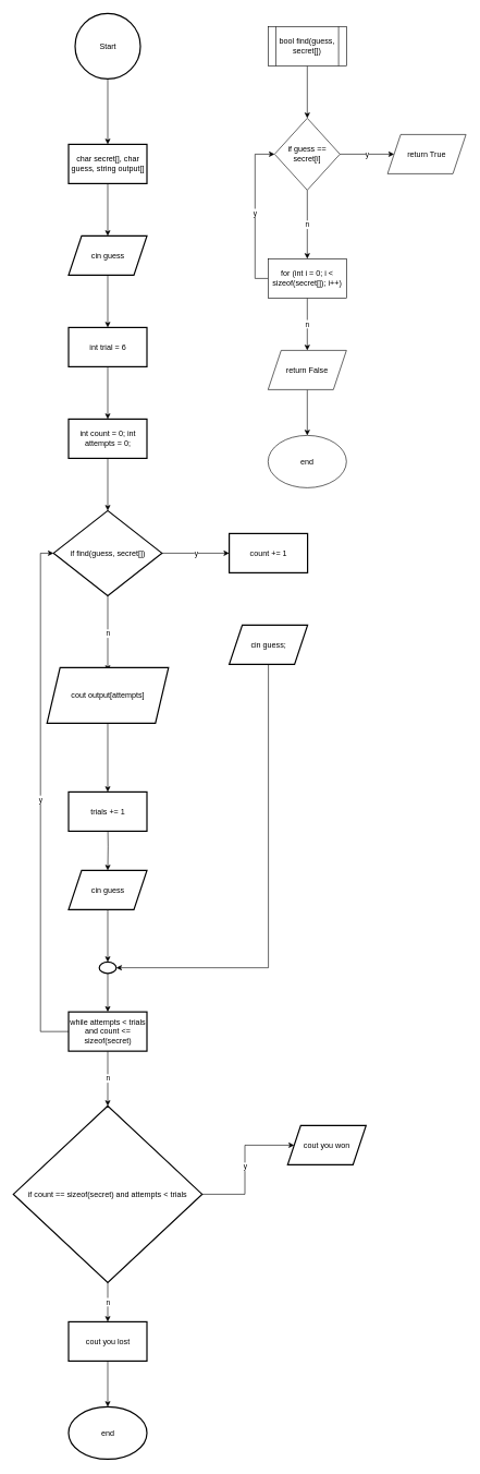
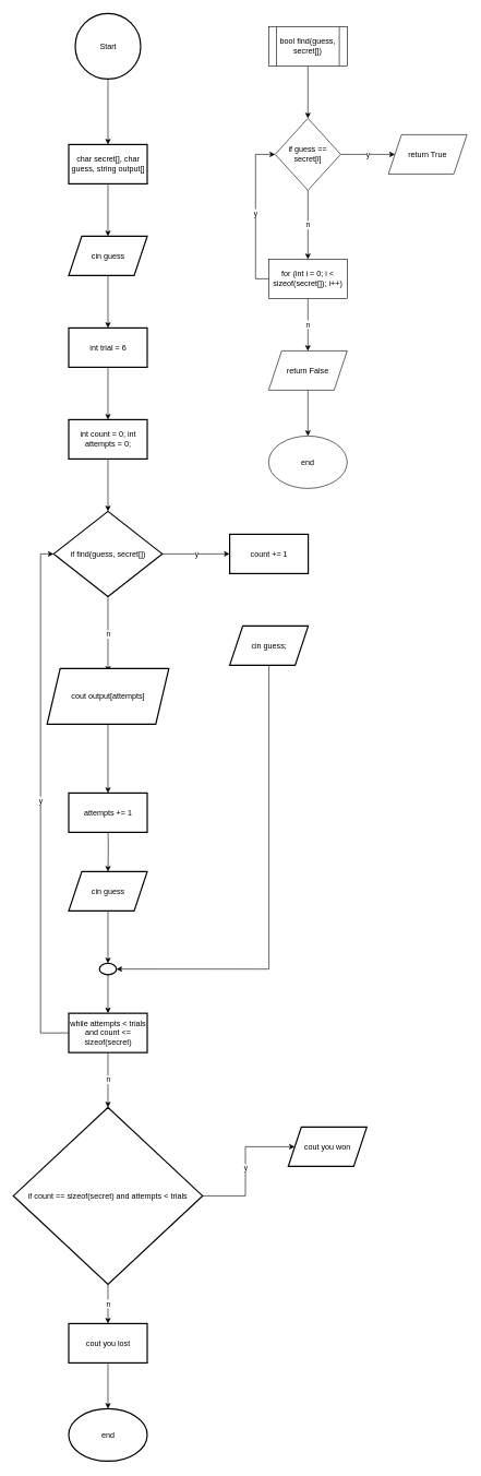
  <mxCell id="0" />
  <mxCell id="1" parent="0" />
  <mxCell id="2" value="" style="edgeStyle=orthogonalEdgeStyle;rounded=0;orthogonalLoop=1;jettySize=auto;html=1;" edge="1" parent="1" source="3" target="5"><mxGeometry relative="1" as="geometry" /></mxCell>
  <mxCell id="3" value="Start" style="strokeWidth=2;html=1;shape=mxgraph.flowchart.start_2;whiteSpace=wrap;" vertex="1" parent="1"><mxGeometry x="114.5" width="100" height="100" as="geometry" y="20" /></mxCell>
  <mxCell id="4" value="" style="edgeStyle=orthogonalEdgeStyle;rounded=0;orthogonalLoop=1;jettySize=auto;html=1;" edge="1" parent="1" source="5" target="7"><mxGeometry relative="1" as="geometry" /></mxCell>
  <mxCell id="5" value="char secret[], char guess, string output[]" style="whiteSpace=wrap;html=1;strokeWidth=2;" vertex="1" parent="1"><mxGeometry x="104.5" y="220" width="120" height="60" as="geometry" /></mxCell>
  <mxCell id="6" value="" style="edgeStyle=orthogonalEdgeStyle;rounded=0;orthogonalLoop=1;jettySize=auto;html=1;" edge="1" parent="1" source="7" target="9"><mxGeometry relative="1" as="geometry" /></mxCell>
  <mxCell id="7" value="cin guess" style="shape=parallelogram;perimeter=parallelogramPerimeter;whiteSpace=wrap;html=1;fixedSize=1;strokeWidth=2;" vertex="1" parent="1"><mxGeometry x="104.5" y="360" width="120" height="60" as="geometry" /></mxCell>
  <mxCell id="8" value="" style="edgeStyle=orthogonalEdgeStyle;rounded=0;orthogonalLoop=1;jettySize=auto;html=1;" edge="1" parent="1" source="9" target="11"><mxGeometry relative="1" as="geometry" /></mxCell>
  <mxCell id="9" value="int trial = 6" style="whiteSpace=wrap;html=1;strokeWidth=2;" vertex="1" parent="1"><mxGeometry x="104.5" y="500" width="120" height="60" as="geometry" /></mxCell>
  <mxCell id="10" value="" style="edgeStyle=orthogonalEdgeStyle;rounded=0;orthogonalLoop=1;jettySize=auto;html=1;" edge="1" parent="1" source="11" target="14"><mxGeometry relative="1" as="geometry" /></mxCell>
  <mxCell id="11" value="int count = 0; int attempts = 0;" style="whiteSpace=wrap;html=1;strokeWidth=2;" vertex="1" parent="1"><mxGeometry x="104.5" y="640" width="120" height="60" as="geometry" /></mxCell>
  <mxCell id="12" value="&lt;div&gt;y&lt;/div&gt;" style="edgeStyle=orthogonalEdgeStyle;rounded=0;orthogonalLoop=1;jettySize=auto;html=1;" edge="1" parent="1" source="14" target="15"><mxGeometry relative="1" as="geometry" /></mxCell>
  <mxCell id="13" value="n" style="edgeStyle=orthogonalEdgeStyle;rounded=0;orthogonalLoop=1;jettySize=auto;html=1;" edge="1" parent="1" source="14"><mxGeometry relative="1" as="geometry"><mxPoint x="164.5" y="1025" as="targetPoint" /></mxGeometry></mxCell>
  <mxCell id="14" value="if find(guess, secret[])" style="rhombus;whiteSpace=wrap;html=1;strokeWidth=2;" vertex="1" parent="1"><mxGeometry x="81.5" y="780" width="166" height="130" as="geometry" /></mxCell>
  <mxCell id="15" value="count += 1" style="whiteSpace=wrap;html=1;strokeWidth=2;" vertex="1" parent="1"><mxGeometry x="350.5" y="815" width="120" height="60" as="geometry" /></mxCell>
  <mxCell id="16" style="edgeStyle=orthogonalEdgeStyle;rounded=0;orthogonalLoop=1;jettySize=auto;html=1;exitX=0.5;exitY=1;exitDx=0;exitDy=0;entryX=1;entryY=0.5;entryDx=0;entryDy=0;" edge="1" parent="1" source="17" target="23"><mxGeometry relative="1" as="geometry" /></mxCell>
  <mxCell id="17" value="cin guess;" style="shape=parallelogram;perimeter=parallelogramPerimeter;whiteSpace=wrap;html=1;fixedSize=1;strokeWidth=2;" vertex="1" parent="1"><mxGeometry x="350.5" y="955" width="120" height="60" as="geometry" /></mxCell>
  <mxCell id="18" value="" style="edgeStyle=orthogonalEdgeStyle;rounded=0;orthogonalLoop=1;jettySize=auto;html=1;exitX=0.5;exitY=1;exitDx=0;exitDy=0;entryX=0.5;entryY=0;entryDx=0;entryDy=0;" edge="1" parent="1" source="28" target="27"><mxGeometry relative="1" as="geometry"><mxPoint x="163.5" y="1110" as="sourcePoint" /><mxPoint x="163.5" y="1195" as="targetPoint" /></mxGeometry></mxCell>
  <mxCell id="19" value="" style="edgeStyle=orthogonalEdgeStyle;rounded=0;orthogonalLoop=1;jettySize=auto;html=1;" edge="1" parent="1" target="21"><mxGeometry relative="1" as="geometry"><mxPoint x="164.5" y="1255" as="sourcePoint" /></mxGeometry></mxCell>
  <mxCell id="20" value="" style="edgeStyle=orthogonalEdgeStyle;rounded=0;orthogonalLoop=1;jettySize=auto;html=1;" edge="1" parent="1" source="21" target="23"><mxGeometry relative="1" as="geometry" /></mxCell>
  <mxCell id="21" value="cin guess" style="shape=parallelogram;perimeter=parallelogramPerimeter;whiteSpace=wrap;html=1;fixedSize=1;strokeWidth=2;" vertex="1" parent="1"><mxGeometry x="104.5" y="1330" width="120" height="60" as="geometry" /></mxCell>
  <mxCell id="22" value="" style="edgeStyle=orthogonalEdgeStyle;rounded=0;orthogonalLoop=1;jettySize=auto;html=1;" edge="1" parent="1" source="23" target="26"><mxGeometry relative="1" as="geometry" /></mxCell>
  <mxCell id="23" value="" style="ellipse;whiteSpace=wrap;html=1;strokeWidth=2;" vertex="1" parent="1"><mxGeometry x="151.5" y="1470" width="26" height="17.5" as="geometry" /></mxCell>
  <mxCell id="24" value="y" style="edgeStyle=orthogonalEdgeStyle;rounded=0;orthogonalLoop=1;jettySize=auto;html=1;exitX=0;exitY=0.5;exitDx=0;exitDy=0;entryX=0;entryY=0.5;entryDx=0;entryDy=0;" edge="1" parent="1" source="26" target="14"><mxGeometry relative="1" as="geometry" /></mxCell>
  <mxCell id="25" value="n" style="edgeStyle=orthogonalEdgeStyle;rounded=0;orthogonalLoop=1;jettySize=auto;html=1;" edge="1" parent="1" source="26" target="31"><mxGeometry relative="1" as="geometry" /></mxCell>
  <mxCell id="26" value="while attempts &amp;lt; trials and count &amp;lt;= sizeof(secret)" style="whiteSpace=wrap;html=1;strokeWidth=2;" vertex="1" parent="1"><mxGeometry x="104.5" y="1546.25" width="120" height="60" as="geometry" /></mxCell>
- <mxCell id="27" value="trials += 1" style="whiteSpace=wrap;html=1;strokeWidth=2;" vertex="1" parent="1"><mxGeometry x="104.5" y="1210" width="120" height="60" as="geometry" /></mxCell>
+ <mxCell id="27" value="attempts += 1" style="whiteSpace=wrap;html=1;strokeWidth=2;" vertex="1" parent="1"><mxGeometry x="104.5" y="1210" width="120" height="60" as="geometry" /></mxCell>
  <mxCell id="28" value="cout output[attempts]" style="shape=parallelogram;perimeter=parallelogramPerimeter;whiteSpace=wrap;html=1;fixedSize=1;strokeWidth=2;" vertex="1" parent="1"><mxGeometry x="71.5" y="1020" width="186" height="85" as="geometry" /></mxCell>
  <mxCell id="29" value="y" style="edgeStyle=orthogonalEdgeStyle;rounded=0;orthogonalLoop=1;jettySize=auto;html=1;entryX=0;entryY=0.5;entryDx=0;entryDy=0;" edge="1" parent="1" source="31" target="32"><mxGeometry relative="1" as="geometry"><mxPoint x="423.5" y="1811.875" as="targetPoint" /><Array as="points" /></mxGeometry></mxCell>
  <mxCell id="30" value="n" style="edgeStyle=orthogonalEdgeStyle;rounded=0;orthogonalLoop=1;jettySize=auto;html=1;" edge="1" parent="1" source="31" target="34"><mxGeometry relative="1" as="geometry" /></mxCell>
  <mxCell id="31" value="if count == sizeof(secret) and attempts &amp;lt; trials" style="rhombus;whiteSpace=wrap;html=1;strokeWidth=2;" vertex="1" parent="1"><mxGeometry x="20" y="1690" width="289" height="270" as="geometry" /></mxCell>
  <mxCell id="32" value="cout you won" style="shape=parallelogram;perimeter=parallelogramPerimeter;whiteSpace=wrap;html=1;fixedSize=1;strokeWidth=2;" vertex="1" parent="1"><mxGeometry x="440" y="1719.995" width="120" height="60" as="geometry" /></mxCell>
  <mxCell id="33" value="" style="edgeStyle=orthogonalEdgeStyle;rounded=0;orthogonalLoop=1;jettySize=auto;html=1;" edge="1" parent="1" source="34" target="35"><mxGeometry relative="1" as="geometry" /></mxCell>
  <mxCell id="34" value="cout you lost" style="whiteSpace=wrap;html=1;strokeWidth=2;" vertex="1" parent="1"><mxGeometry x="104.5" y="2020.005" width="120" height="60" as="geometry" /></mxCell>
  <mxCell id="35" value="end" style="ellipse;whiteSpace=wrap;html=1;strokeWidth=2;" vertex="1" parent="1"><mxGeometry x="104.5" y="2150.005" width="120" height="80" as="geometry" /></mxCell>
  <mxCell id="36" value="" style="edgeStyle=orthogonalEdgeStyle;rounded=0;orthogonalLoop=1;jettySize=auto;html=1;" edge="1" parent="1" source="37" target="40"><mxGeometry relative="1" as="geometry" /></mxCell>
  <mxCell id="37" value="bool find(guess, secret[])" style="shape=process;whiteSpace=wrap;html=1;backgroundOutline=1;" vertex="1" parent="1"><mxGeometry x="410" y="40" width="120" height="60" as="geometry" /></mxCell>
  <mxCell id="38" value="y" style="edgeStyle=orthogonalEdgeStyle;rounded=0;orthogonalLoop=1;jettySize=auto;html=1;entryX=0;entryY=0.5;entryDx=0;entryDy=0;" edge="1" parent="1" source="40" target="44"><mxGeometry relative="1" as="geometry"><mxPoint x="590" y="235" as="targetPoint" /></mxGeometry></mxCell>
  <mxCell id="39" value="n" style="edgeStyle=orthogonalEdgeStyle;rounded=0;orthogonalLoop=1;jettySize=auto;html=1;exitX=0.5;exitY=1;exitDx=0;exitDy=0;entryX=0.5;entryY=0;entryDx=0;entryDy=0;" edge="1" parent="1" source="40" target="43"><mxGeometry relative="1" as="geometry" /></mxCell>
  <mxCell id="40" value="if guess == secret[i]" style="rhombus;whiteSpace=wrap;html=1;" vertex="1" parent="1"><mxGeometry x="420" y="180" width="100" height="110" as="geometry" /></mxCell>
  <mxCell id="41" value="y" style="edgeStyle=orthogonalEdgeStyle;rounded=0;orthogonalLoop=1;jettySize=auto;html=1;exitX=0;exitY=0.5;exitDx=0;exitDy=0;entryX=0;entryY=0.5;entryDx=0;entryDy=0;" edge="1" parent="1" source="43" target="40"><mxGeometry relative="1" as="geometry" /></mxCell>
  <mxCell id="42" value="n" style="edgeStyle=orthogonalEdgeStyle;rounded=0;orthogonalLoop=1;jettySize=auto;html=1;" edge="1" parent="1" source="43" target="46"><mxGeometry relative="1" as="geometry" /></mxCell>
  <mxCell id="43" value="for (int i = 0; i &amp;lt; sizeof(secret[]); i++)" style="whiteSpace=wrap;html=1;" vertex="1" parent="1"><mxGeometry x="410" y="395" width="120" height="60" as="geometry" /></mxCell>
  <mxCell id="44" value="&lt;div&gt;return True&lt;/div&gt;" style="shape=parallelogram;perimeter=parallelogramPerimeter;whiteSpace=wrap;html=1;fixedSize=1;" vertex="1" parent="1"><mxGeometry x="593" y="205" width="120" height="60" as="geometry" /></mxCell>
  <mxCell id="45" value="" style="edgeStyle=orthogonalEdgeStyle;rounded=0;orthogonalLoop=1;jettySize=auto;html=1;" edge="1" parent="1" source="46" target="47"><mxGeometry relative="1" as="geometry" /></mxCell>
  <mxCell id="46" value="return False" style="shape=parallelogram;perimeter=parallelogramPerimeter;whiteSpace=wrap;html=1;fixedSize=1;" vertex="1" parent="1"><mxGeometry x="410" y="535" width="120" height="60" as="geometry" /></mxCell>
  <mxCell id="47" value="end" style="ellipse;whiteSpace=wrap;html=1;" vertex="1" parent="1"><mxGeometry x="410" y="665" width="120" height="80" as="geometry" /></mxCell>
